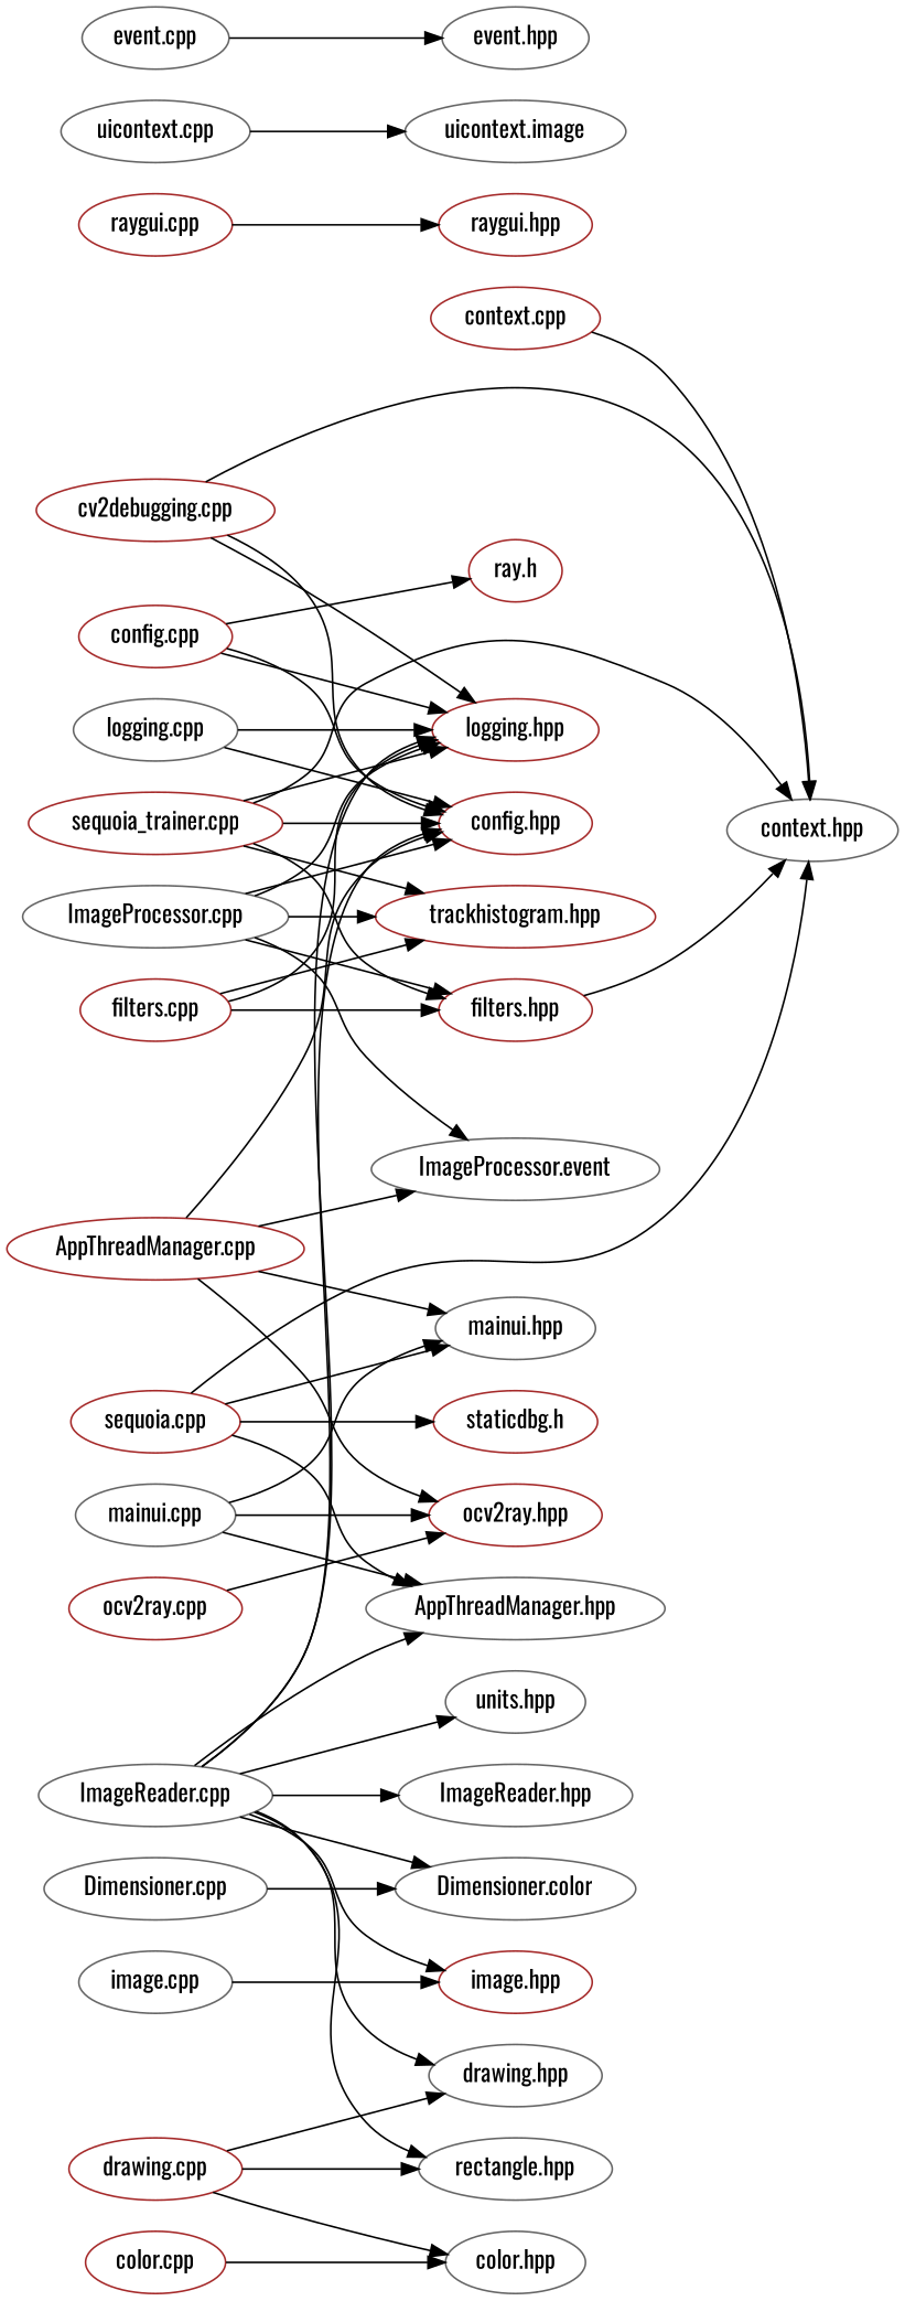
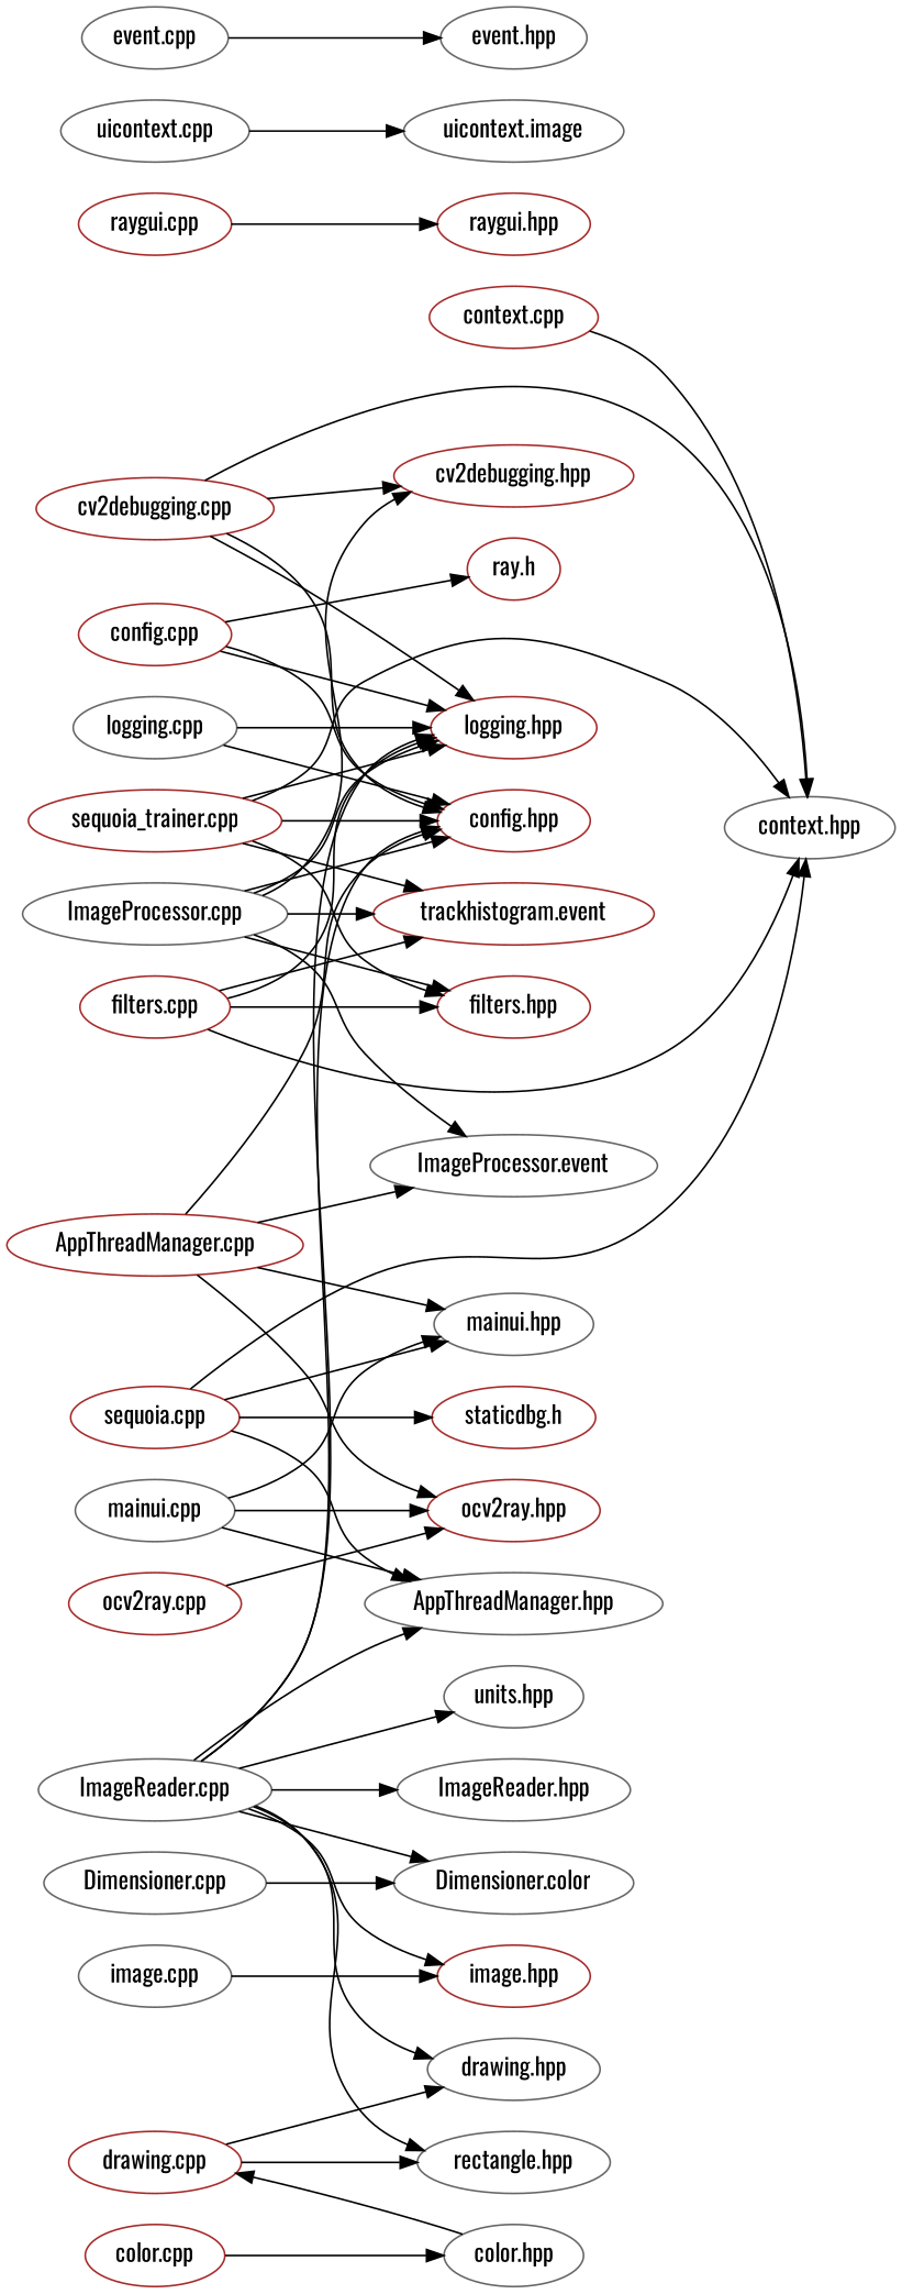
  digraph {
    clusterrank=local
    fontname=Oswald
    fontsize=16
    rankdir=LR
    node [color=brown fontname=Oswald]
    edge [fontname=Oswald]
    "cv2debugging.cpp"
    "logging.hpp"
    "config.hpp"
    "context.hpp" [color=gray40]
+   "cv2debugging.hpp"
    "config.cpp"
    n7 [label="ray.h"]
    "AppThreadManager.cpp"
    n9 [color=gray40 label="ImageProcessor.event"]
    "mainui.hpp" [color=gray40]
    "ocv2ray.hpp"
    "AppThreadManager.hpp" [color=gray40]
    "sequoia.cpp"
    "staticdbg.h"
    "ImageReader.cpp" [color=gray40]
    "drawing.hpp" [color=gray40]
    n17 [color=gray40 label="Dimensioner.color"]
    "rectangle.hpp" [color=gray40]
    "image.hpp"
    "ImageReader.hpp" [color=gray40]
    "units.hpp" [color=gray40]
    "sequoia_trainer.cpp"
    "filters.hpp"
-   "trackhistogram.hpp"
+   "trackhistogram.hpp" [label="trackhistogram.event"]
    "filters.cpp"
    "drawing.cpp"
    "color.hpp" [color=gray40]
    "mainui.cpp" [color=gray40]
    "ImageProcessor.cpp" [color=gray40]
    "logging.cpp" [color=gray40]
    "context.cpp"
    "ocv2ray.cpp"
    "Dimensioner.cpp" [color=gray40]
    "color.cpp"
    "image.cpp" [color=gray40]
    "raygui.cpp"
    "raygui.hpp"
    "uicontext.cpp" [color=gray40]
    n39 [color=gray40 label="uicontext.image"]
    "event.cpp" [color=gray40]
    "event.hpp" [color=gray40]
    "cv2debugging.cpp" -> "logging.hpp"
    "cv2debugging.cpp" -> "config.hpp"
    "cv2debugging.cpp" -> "context.hpp"
+   "cv2debugging.cpp" -> "cv2debugging.hpp"
    "config.cpp" -> "logging.hpp"
    "config.cpp" -> "config.hpp"
    "config.cpp" -> n7
    "AppThreadManager.cpp" -> "config.hpp"
    "AppThreadManager.cpp" -> n9
    "AppThreadManager.cpp" -> "mainui.hpp"
    "AppThreadManager.cpp" -> "ocv2ray.hpp"
    "sequoia.cpp" -> "context.hpp"
    "sequoia.cpp" -> "mainui.hpp"
    "sequoia.cpp" -> "AppThreadManager.hpp"
    "sequoia.cpp" -> "staticdbg.h"
    "ImageReader.cpp" -> "logging.hpp"
    "ImageReader.cpp" -> "config.hpp"
    "ImageReader.cpp" -> "AppThreadManager.hpp"
    "ImageReader.cpp" -> "drawing.hpp"
    "ImageReader.cpp" -> n17
    "ImageReader.cpp" -> "rectangle.hpp"
    "ImageReader.cpp" -> "image.hpp"
    "ImageReader.cpp" -> "ImageReader.hpp"
    "ImageReader.cpp" -> "units.hpp"
    "sequoia_trainer.cpp" -> "logging.hpp"
    "sequoia_trainer.cpp" -> "config.hpp"
    "sequoia_trainer.cpp" -> "context.hpp"
    "sequoia_trainer.cpp" -> "filters.hpp"
    "sequoia_trainer.cpp" -> "trackhistogram.hpp"
    "filters.cpp" -> "logging.hpp"
-   "filters.hpp" -> "context.hpp"
+   "filters.cpp" -> "context.hpp"
    "filters.cpp" -> "filters.hpp"
    "filters.cpp" -> "trackhistogram.hpp"
    "drawing.cpp" -> "drawing.hpp"
    "drawing.cpp" -> "rectangle.hpp"
-   "drawing.cpp" -> "color.hpp"
+   "color.hpp" -> "drawing.cpp"
    "mainui.cpp" -> "mainui.hpp"
    "mainui.cpp" -> "ocv2ray.hpp"
    "mainui.cpp" -> "AppThreadManager.hpp"
    "ImageProcessor.cpp" -> "logging.hpp"
    "ImageProcessor.cpp" -> "config.hpp"
+   "ImageProcessor.cpp" -> "cv2debugging.hpp"
    "ImageProcessor.cpp" -> n9
    "ImageProcessor.cpp" -> "filters.hpp"
    "ImageProcessor.cpp" -> "trackhistogram.hpp"
    "logging.cpp" -> "logging.hpp"
    "logging.cpp" -> "config.hpp"
    "context.cpp" -> "context.hpp"
    "ocv2ray.cpp" -> "ocv2ray.hpp"
    "Dimensioner.cpp" -> n17
    "color.cpp" -> "color.hpp"
    "image.cpp" -> "image.hpp"
    "raygui.cpp" -> "raygui.hpp"
    "uicontext.cpp" -> n39
    "event.cpp" -> "event.hpp"
  }
